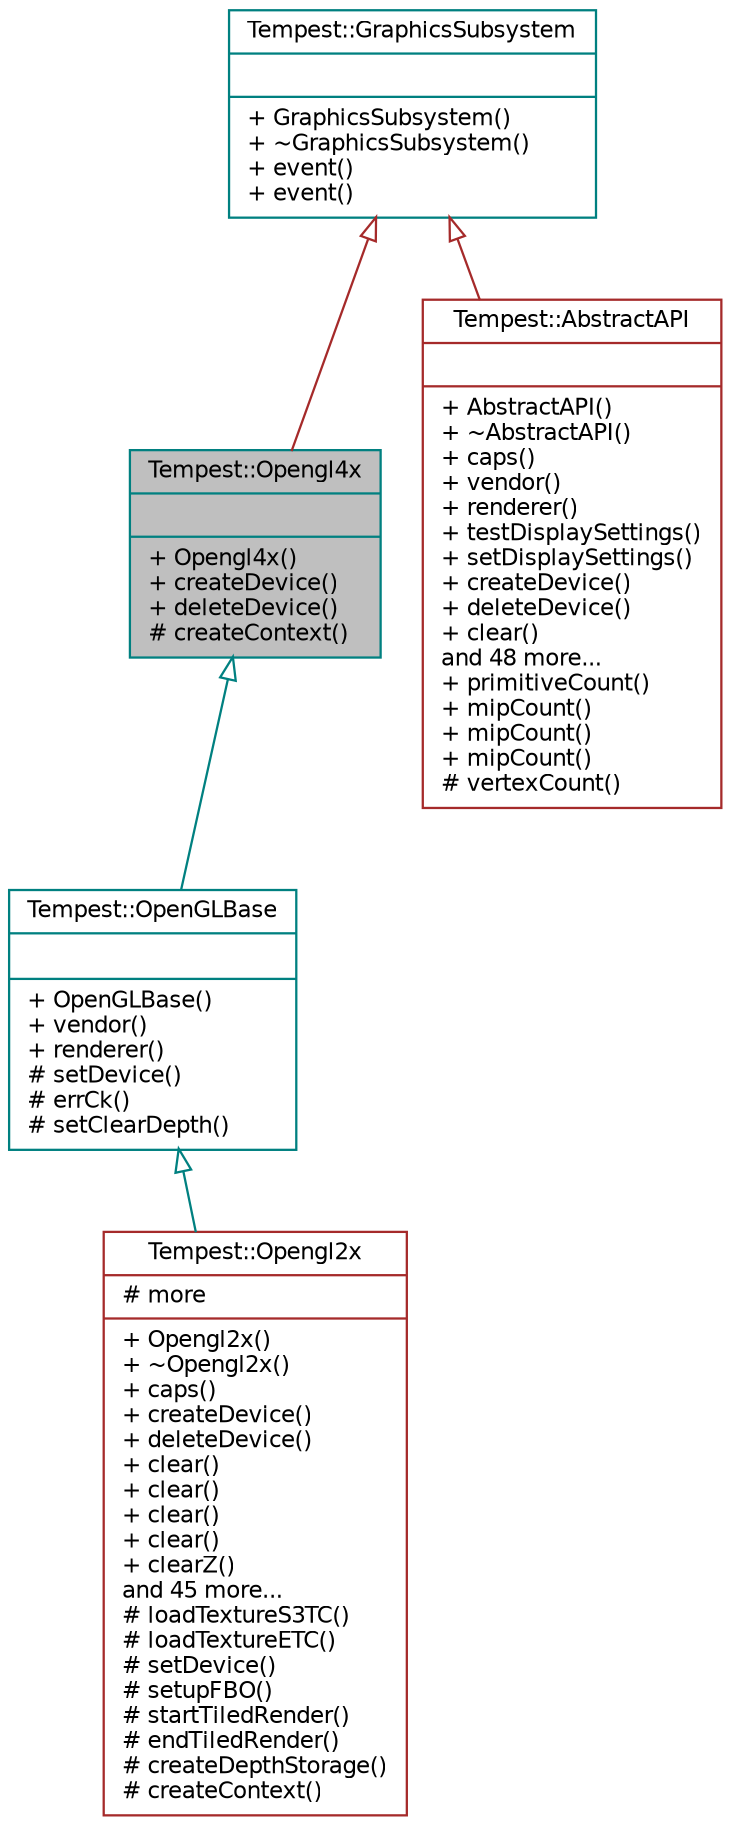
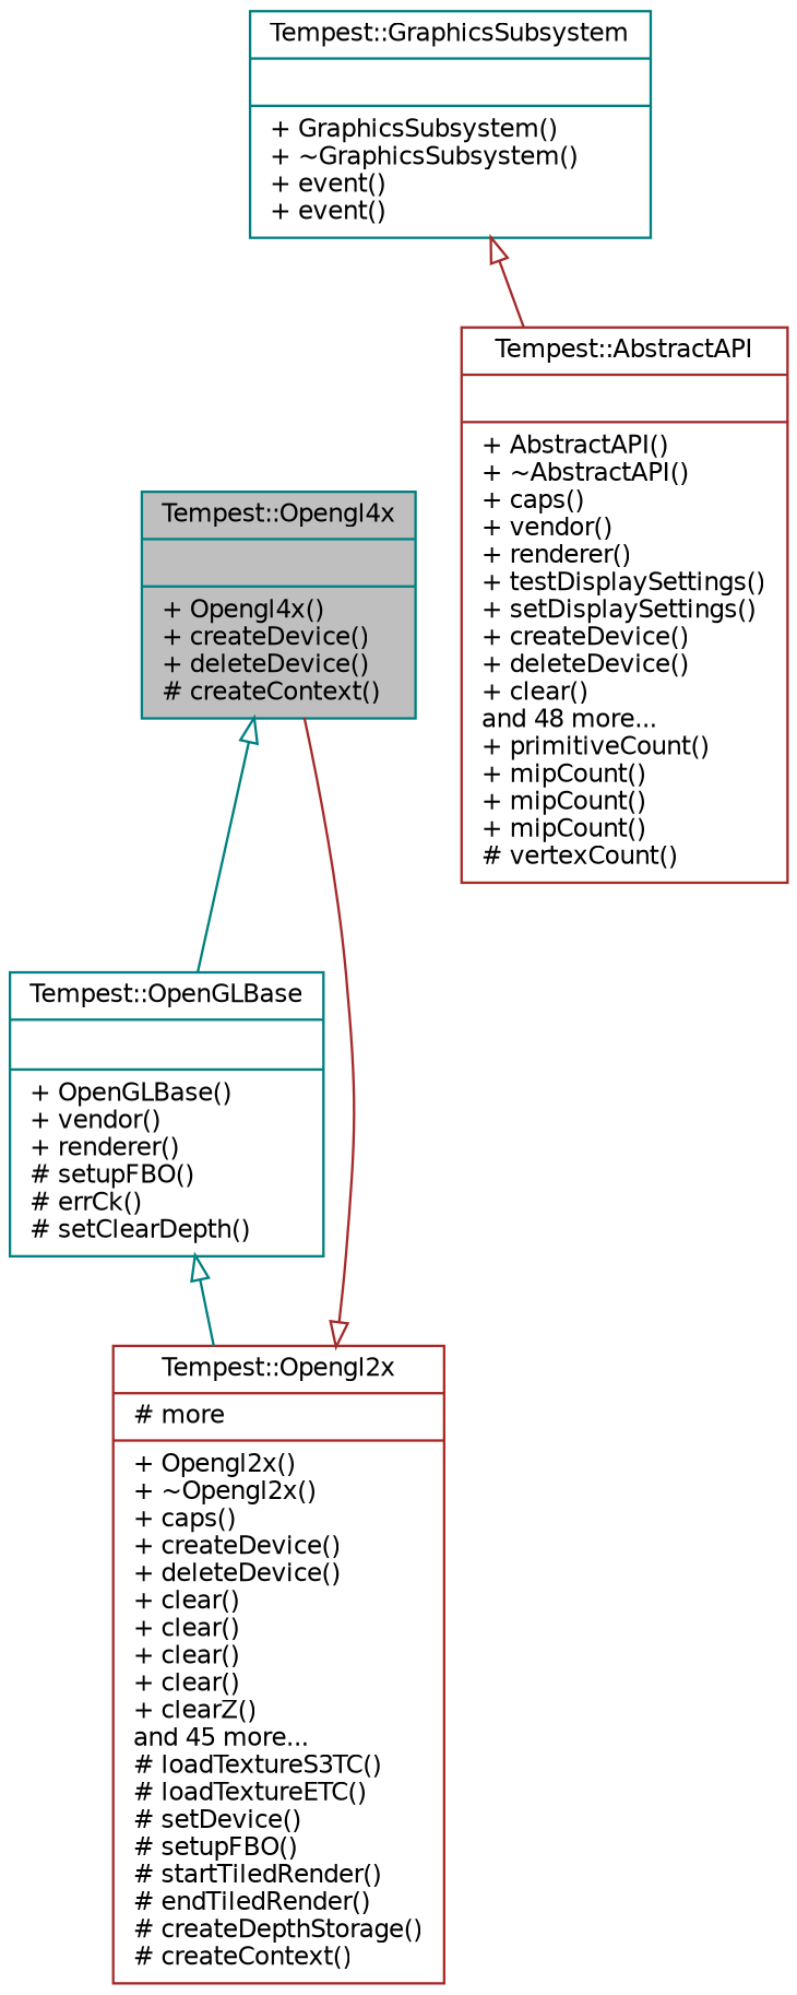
  digraph {
    node [color=teal fillcolor=white fontname=Helvetica fontsize=10 shape=record style=filled]
    edge [arrowtail=onormal color=teal dir=back fontname=Helvetica fontsize=10 labelfontname=Helvetica labelfontsize=10 style=solid]
    n1 [fillcolor=grey75 fontcolor=black height=0.2 label="{Tempest::Opengl4x\n||+ Opengl4x()\l+ createDevice()\l+ deleteDevice()\l# createContext()\l}" width=0.4]
-   n2 [height=0.2 label="{Tempest::OpenGLBase\n||+ OpenGLBase()\l+ vendor()\l+ renderer()\l# setDevice()\l# errCk()\l# setClearDepth()\l}" width=0.4]
+   n2 [height=0.2 label="{Tempest::OpenGLBase\n||+ OpenGLBase()\l+ vendor()\l+ renderer()\l# setupFBO()\l# errCk()\l# setClearDepth()\l}" width=0.4]
    n3 [color=brown height=0.2 label="{Tempest::Opengl2x\n|# more\l|+ Opengl2x()\l+ ~Opengl2x()\l+ caps()\l+ createDevice()\l+ deleteDevice()\l+ clear()\l+ clear()\l+ clear()\l+ clear()\l+ clearZ()\land 45 more...\l# loadTextureS3TC()\l# loadTextureETC()\l# setDevice()\l# setupFBO()\l# startTiledRender()\l# endTiledRender()\l# createDepthStorage()\l# createContext()\l}" width=0.4]
    n4 [color=brown height=0.2 label="{Tempest::AbstractAPI\n||+ AbstractAPI()\l+ ~AbstractAPI()\l+ caps()\l+ vendor()\l+ renderer()\l+ testDisplaySettings()\l+ setDisplaySettings()\l+ createDevice()\l+ deleteDevice()\l+ clear()\land 48 more...\l+ primitiveCount()\l+ mipCount()\l+ mipCount()\l+ mipCount()\l# vertexCount()\l}" width=0.4]
    n5 [height=0.2 label="{Tempest::GraphicsSubsystem\n||+ GraphicsSubsystem()\l+ ~GraphicsSubsystem()\l+ event()\l+ event()\l}" width=0.4]
    n1 -> n2
    n2 -> n3
-   n5 -> n1 [color=brown]
+   n3 -> n1 [color=brown]
    n5 -> n4 [color=brown]
  }
